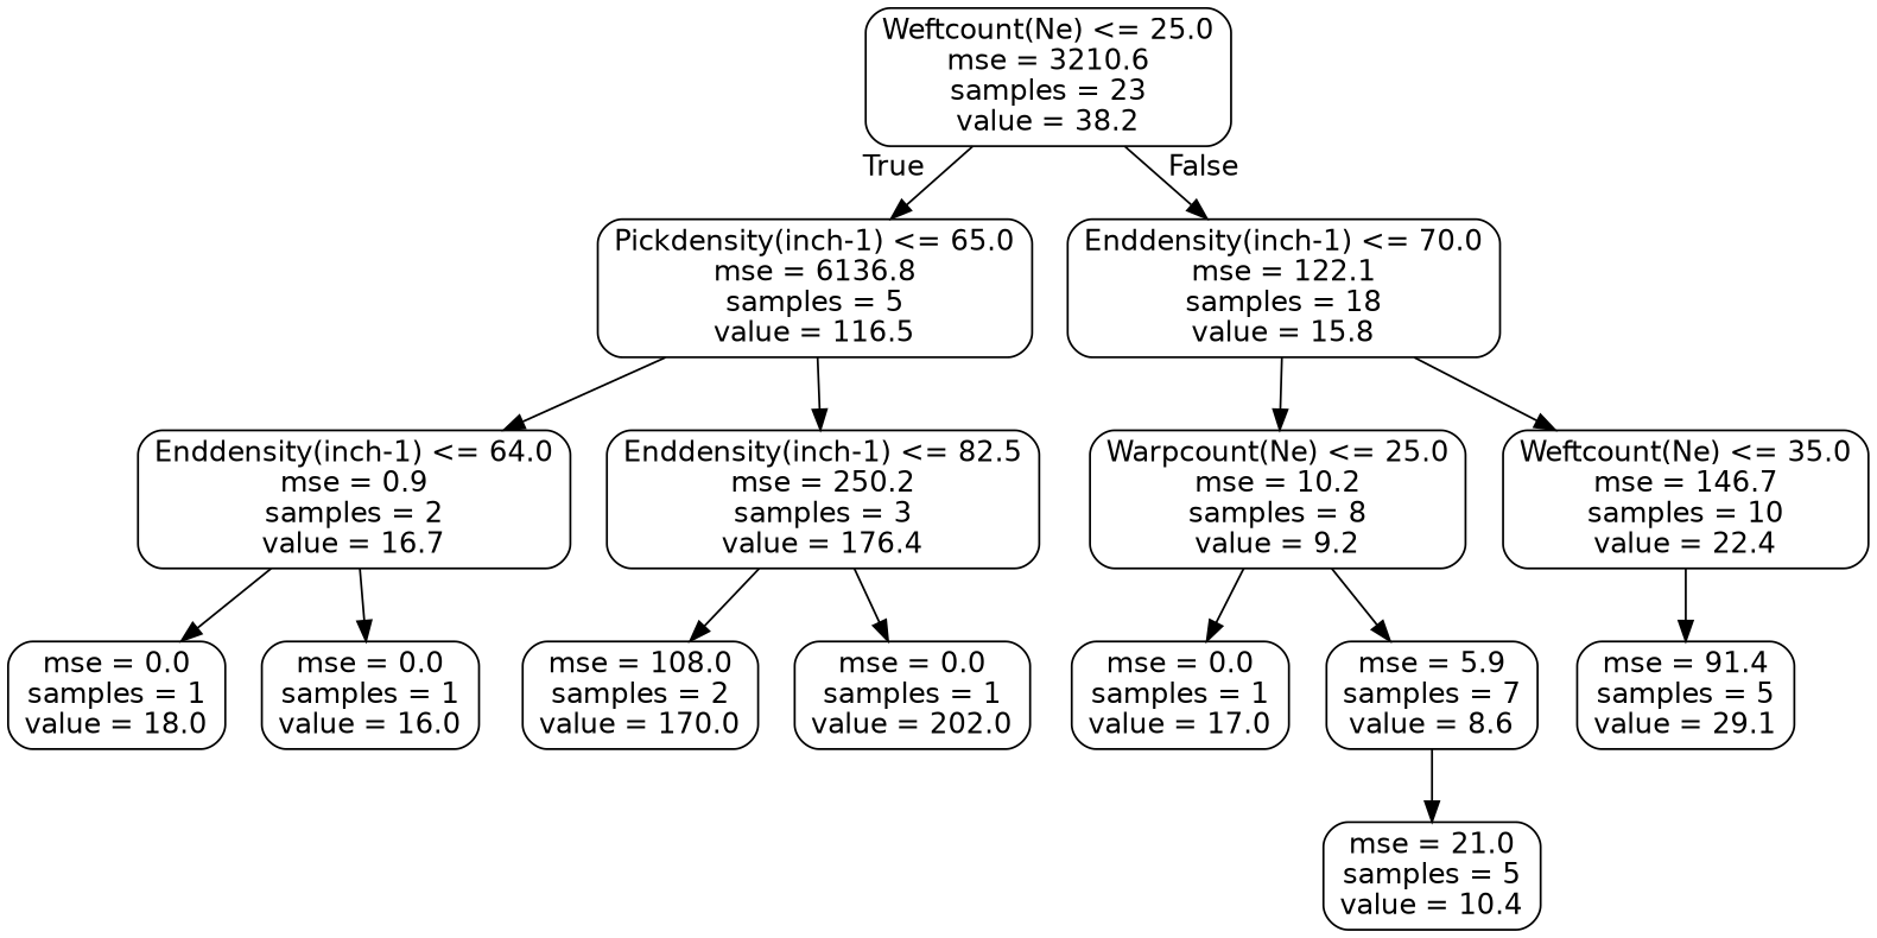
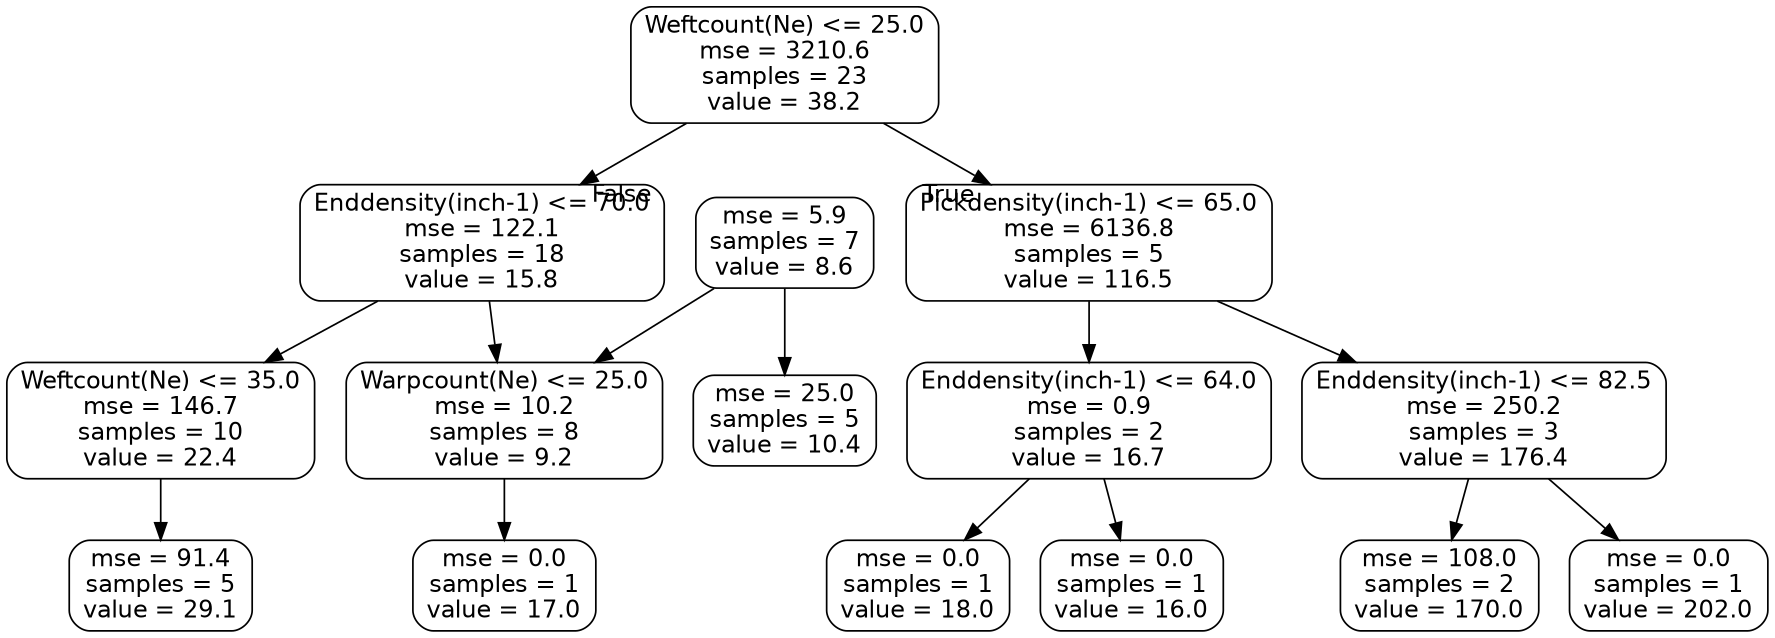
  digraph {
    node [color=black fontname=helvetica shape=box style=rounded]
    edge [fontname=helvetica]
    n1 [label="Weftcount(Ne) <= 25.0\nmse = 3210.6\nsamples = 23\nvalue = 38.2"]
    n2 [label="Pickdensity(inch-1) <= 65.0\nmse = 6136.8\nsamples = 5\nvalue = 116.5"]
    n3 [label="Enddensity(inch-1) <= 70.0\nmse = 122.1\nsamples = 18\nvalue = 15.8"]
    n4 [label="Enddensity(inch-1) <= 64.0\nmse = 0.9\nsamples = 2\nvalue = 16.7"]
    n5 [label="Enddensity(inch-1) <= 82.5\nmse = 250.2\nsamples = 3\nvalue = 176.4"]
    n6 [label="Warpcount(Ne) <= 25.0\nmse = 10.2\nsamples = 8\nvalue = 9.2"]
    n7 [label="Weftcount(Ne) <= 35.0\nmse = 146.7\nsamples = 10\nvalue = 22.4"]
    n8 [label="mse = 0.0\nsamples = 1\nvalue = 18.0"]
    n9 [label="mse = 0.0\nsamples = 1\nvalue = 16.0"]
    n10 [label="mse = 108.0\nsamples = 2\nvalue = 170.0"]
    n11 [label="mse = 0.0\nsamples = 1\nvalue = 202.0"]
    n12 [label="mse = 0.0\nsamples = 1\nvalue = 17.0"]
    n13 [label="mse = 5.9\nsamples = 7\nvalue = 8.6"]
    n14 [label="mse = 91.4\nsamples = 5\nvalue = 29.1"]
-   n15 [label="mse = 21.0\nsamples = 5\nvalue = 10.4"]
+   n15 [label="mse = 25.0\nsamples = 5\nvalue = 10.4"]
    n1 -> n2 [headlabel=True labelangle=45 labeldistance=2.5]
    n1 -> n3 [headlabel=False labelangle=-45 labeldistance=2.5]
    n2 -> n4
    n2 -> n5
    n3 -> n6
    n3 -> n7
    n4 -> n8
    n4 -> n9
    n5 -> n10
    n5 -> n11
    n6 -> n12
-   n6 -> n13
+   n13 -> n6
    n7 -> n14
    n13 -> n15
  }
